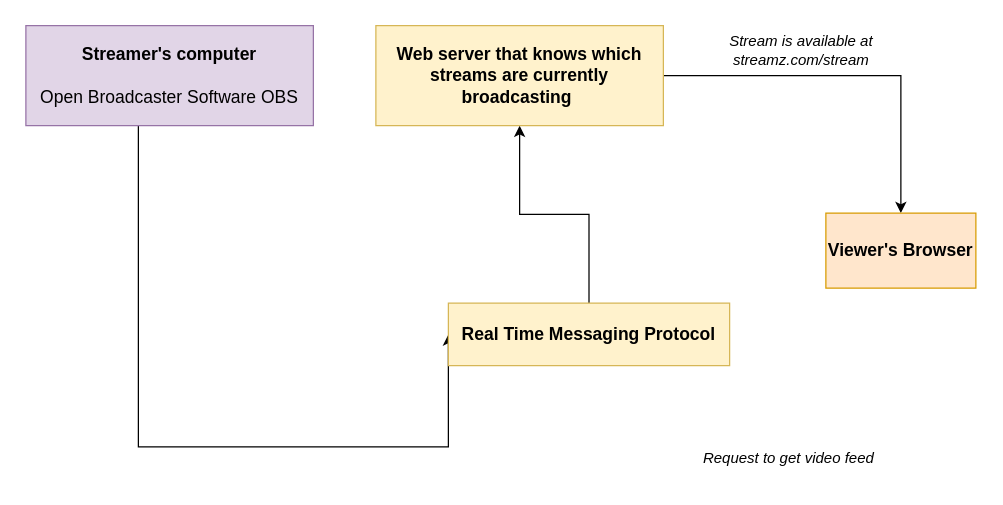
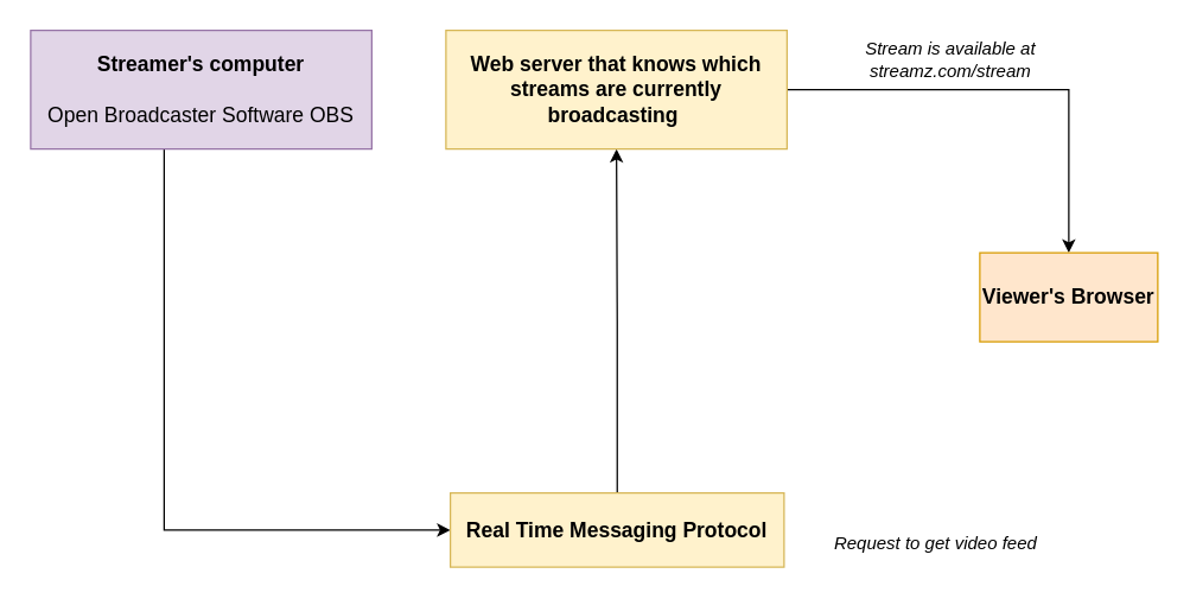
  <mxCell id="0" />
  <mxCell id="1" parent="0" />
  <mxCell id="2" style="edgeStyle=orthogonalEdgeStyle;rounded=0;orthogonalLoop=1;jettySize=auto;html=1;entryX=0;entryY=0.5;entryDx=0;entryDy=0;fontSize=21;" edge="1" parent="1" source="3" target="5"><mxGeometry relative="1" as="geometry"><Array as="points"><mxPoint x="110" y="357" /></Array></mxGeometry></mxCell>
  <mxCell id="3" value="&lt;font style=&quot;font-size: 14px;&quot;&gt;&lt;b style=&quot;&quot;&gt;Streamer's computer&lt;br&gt;&lt;/b&gt;&lt;br&gt;&lt;font style=&quot;font-size: 14px;&quot;&gt;Open Broadcaster Software OBS&lt;/font&gt;&lt;/font&gt;" style="rounded=0;whiteSpace=wrap;html=1;fillColor=#e1d5e7;strokeColor=#9673a6;" vertex="1" parent="1"><mxGeometry x="20" y="20" width="230" height="80" as="geometry" /></mxCell>
  <mxCell id="4" style="edgeStyle=orthogonalEdgeStyle;rounded=0;orthogonalLoop=1;jettySize=auto;html=1;entryX=0.5;entryY=1;entryDx=0;entryDy=0;fontSize=14;" edge="1" parent="1" source="5" target="7"><mxGeometry relative="1" as="geometry" /></mxCell>
- <mxCell id="5" value="&lt;font style=&quot;font-size: 14px;&quot;&gt;&lt;b&gt;Real Time Messaging Protocol&lt;/b&gt;&lt;/font&gt;" style="rounded=0;whiteSpace=wrap;html=1;fillColor=#fff2cc;strokeColor=#d6b656;" vertex="1" parent="1"><mxGeometry x="358" y="242" width="225" height="50" as="geometry" /></mxCell>
+ <mxCell id="5" value="&lt;font style=&quot;font-size: 14px;&quot;&gt;&lt;b&gt;Real Time Messaging Protocol&lt;/b&gt;&lt;/font&gt;" style="rounded=0;whiteSpace=wrap;html=1;fillColor=#fff2cc;strokeColor=#d6b656;" vertex="1" parent="1"><mxGeometry x="303" y="332" width="225" height="50" as="geometry" /></mxCell>
  <mxCell id="6" value="" style="edgeStyle=orthogonalEdgeStyle;rounded=0;orthogonalLoop=1;jettySize=auto;html=1;fontSize=14;" edge="1" parent="1" source="7" target="8"><mxGeometry relative="1" as="geometry" /></mxCell>
  <mxCell id="7" value="&lt;font style=&quot;font-size: 14px;&quot;&gt;&lt;b&gt;Web server that knows which streams are currently broadcasting&amp;nbsp;&lt;/b&gt;&lt;/font&gt;" style="rounded=0;whiteSpace=wrap;html=1;fillColor=#fff2cc;strokeColor=#d6b656;" vertex="1" parent="1"><mxGeometry x="300" y="20" width="230" height="80" as="geometry" /></mxCell>
  <mxCell id="8" value="&lt;font style=&quot;font-size: 14px;&quot;&gt;&lt;b&gt;Viewer's Browser&lt;/b&gt;&lt;/font&gt;" style="whiteSpace=wrap;html=1;rounded=0;fillColor=#ffe6cc;strokeColor=#d79b00;" vertex="1" parent="1"><mxGeometry x="660" y="170" width="120" height="60" as="geometry" /></mxCell>
  <mxCell id="9" value="&lt;font style=&quot;font-size: 12px;&quot;&gt;Request to get video feed&lt;/font&gt;" style="text;html=1;align=center;verticalAlign=middle;resizable=0;points=[];autosize=1;strokeColor=none;fillColor=none;fontSize=14;fontStyle=2" vertex="1" parent="1"><mxGeometry x="550" y="350" width="160" height="30" as="geometry" /></mxCell>
  <mxCell id="10" value="Stream is available at &lt;br&gt;streamz.com/stream" style="text;html=1;align=center;verticalAlign=middle;resizable=0;points=[];autosize=1;strokeColor=none;fillColor=none;fontSize=12;fontStyle=2" vertex="1" parent="1"><mxGeometry x="570" y="20" width="140" height="40" as="geometry" /></mxCell>
